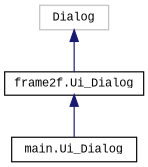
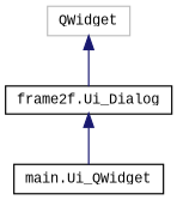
  digraph {
    fontname="Liberation Mono"
    rankdir=TB
    node [color=black fillcolor=white fontname="Liberation Mono" fontsize=10 shape=record style=filled]
    edge [color=midnightblue dir=back fontname="Liberation Mono" fontsize=10 labelfontname=Helvetica labelfontsize=10 style=solid]
-   n1 [color=grey75 height=0.2 label=Dialog width=0.4]
+   n1 [color=grey75 height=0.2 label=QWidget width=0.4]
    n2 [height=0.2 label="frame2f.Ui_Dialog" width=0.4]
-   n3 [height=0.2 label="main.Ui_Dialog" width=0.4]
+   n3 [height=0.2 label="main.Ui_QWidget" width=0.4]
    n1 -> n2
    n2 -> n3
  }
